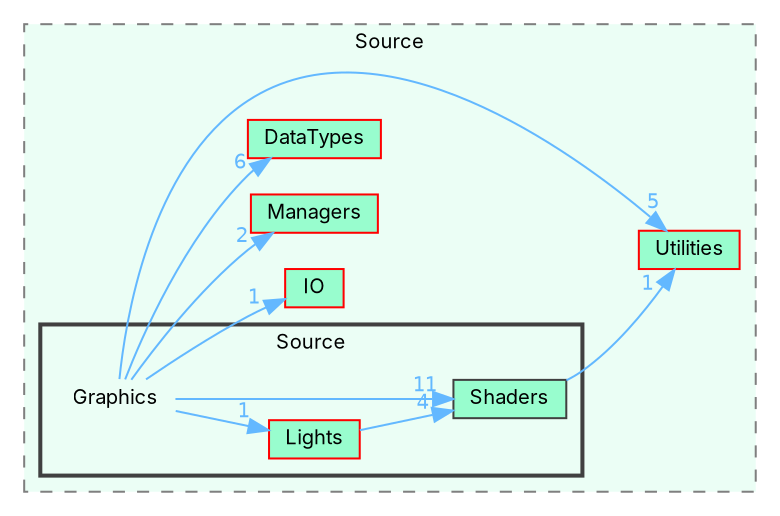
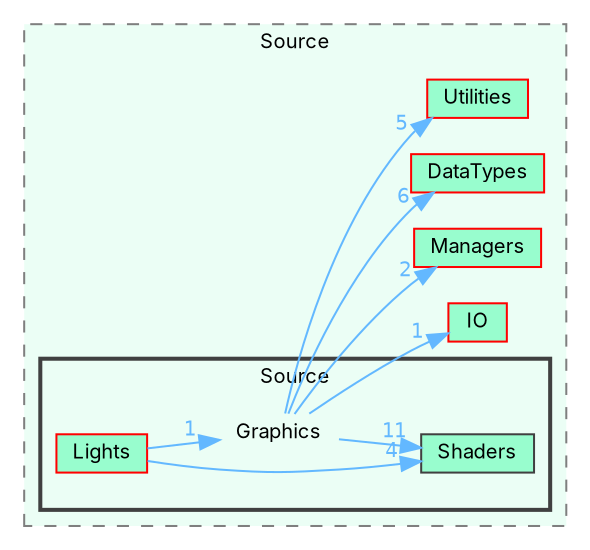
  digraph {
    compound=true
    fontname=Inter
    rankdir=LR
    node [fontname=Inter fontsize=10 shape=box color=red fillcolor="#98fdce" style=filled]
    edge [color=steelblue1 fontcolor=steelblue1 fontname=Inter fontsize=10 headlabel=1 labeldistance=1.5 labelfontname=Helvetica labelfontsize=10]
    n1 [height=0.2 label=Graphics shape=plaintext width=0.4 color="" fillcolor="" style=""]
    n2 [height=0.2 label=Lights width=0.4]
    n3 [color=grey25 height=0.2 label=Shaders width=0.4]
    n4 [height=0.2 label=IO width=0.4]
    n5 [height=0.2 label=Managers width=0.4]
    n6 [height=0.2 label=DataTypes width=0.4]
    n7 [height=0.2 label=Utilities width=0.4]
    subgraph cluster_1 {
      bgcolor="#ebfef5"
      fontsize=10
      label=Source
      pencolor=grey50
      style="filled,dashed"
      n4
      n5
      n6
      n7
      subgraph cluster_2 {
        bgcolor="#ebfef5"
        fontsize=10
        label=Source
        pencolor=grey25
        style="filled,bold"
        n1
        n2
        n3
      }
    }
-   n1 -> n2
+   n2 -> n1
    n1 -> n3 [headlabel=11]
    n1 -> n4
    n1 -> n5 [headlabel=2]
    n1 -> n6 [headlabel=6]
    n1 -> n7 [headlabel=5]
    n2 -> n3 [headlabel=4]
-   n3 -> n7
  }
